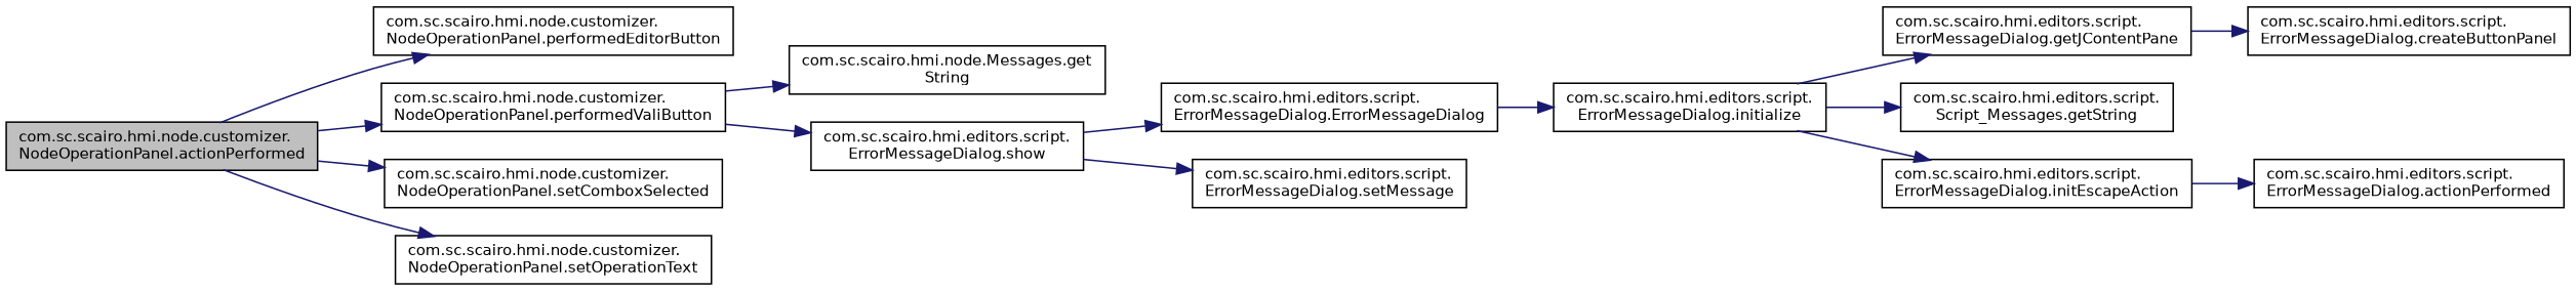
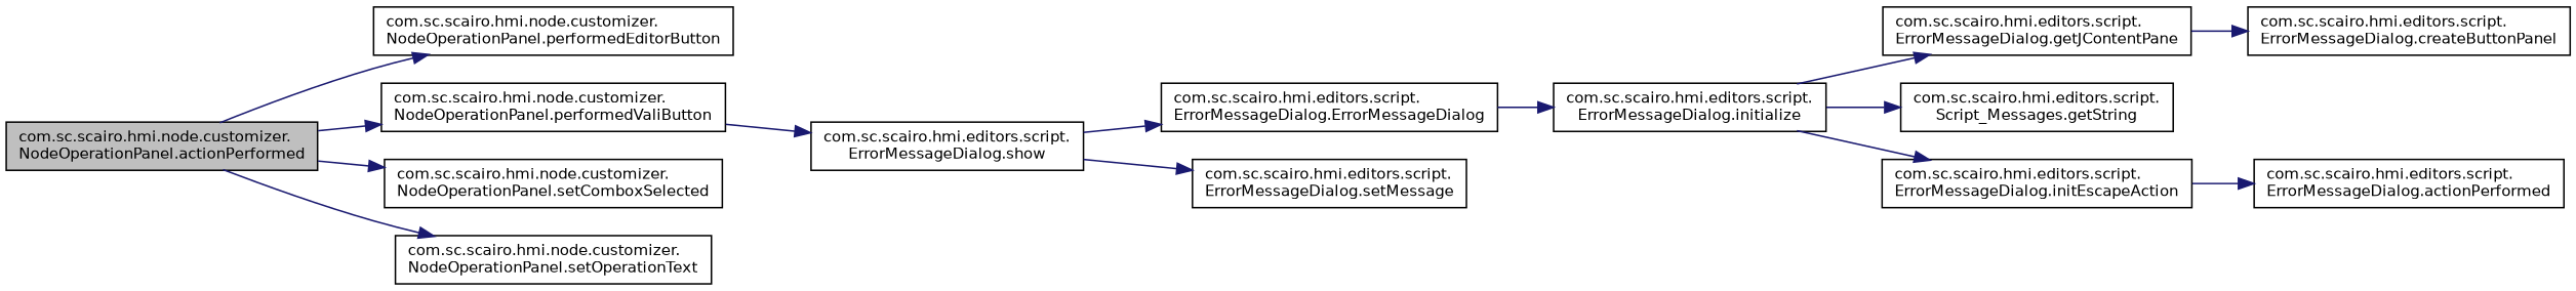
  digraph {
    rankdir=LR
    node [color=black fillcolor=white fontname=Helvetica fontsize=10 shape=record style=filled]
    edge [color=midnightblue fontname=Helvetica fontsize=10 labelfontname=Helvetica labelfontsize=10 style=solid]
    n1 [fillcolor=grey75 fontcolor=black height=0.2 label="com.sc.scairo.hmi.node.customizer.\lNodeOperationPanel.actionPerformed" width=0.4]
    n2 [height=0.2 label="com.sc.scairo.hmi.node.customizer.\lNodeOperationPanel.performedEditorButton" width=0.4]
    n3 [height=0.2 label="com.sc.scairo.hmi.node.customizer.\lNodeOperationPanel.performedValiButton" width=0.4]
    n4 [height=0.2 label="com.sc.scairo.hmi.node.customizer.\lNodeOperationPanel.setComboxSelected" width=0.4]
    n5 [height=0.2 label="com.sc.scairo.hmi.node.customizer.\lNodeOperationPanel.setOperationText" width=0.4]
-   n6 [height=0.2 label="com.sc.scairo.hmi.node.Messages.get\lString" width=0.4]
    n7 [height=0.2 label="com.sc.scairo.hmi.editors.script.\lErrorMessageDialog.show" width=0.4]
    n8 [height=0.2 label="com.sc.scairo.hmi.editors.script.\lErrorMessageDialog.ErrorMessageDialog" width=0.4]
    n9 [height=0.2 label="com.sc.scairo.hmi.editors.script.\lErrorMessageDialog.setMessage" width=0.4]
    n10 [height=0.2 label="com.sc.scairo.hmi.editors.script.\lErrorMessageDialog.initialize" width=0.4]
    n11 [height=0.2 label="com.sc.scairo.hmi.editors.script.\lErrorMessageDialog.getJContentPane" width=0.4]
    n12 [height=0.2 label="com.sc.scairo.hmi.editors.script.\lScript_Messages.getString" width=0.4]
    n13 [height=0.2 label="com.sc.scairo.hmi.editors.script.\lErrorMessageDialog.initEscapeAction" width=0.4]
    n14 [height=0.2 label="com.sc.scairo.hmi.editors.script.\lErrorMessageDialog.createButtonPanel" width=0.4]
    n15 [height=0.2 label="com.sc.scairo.hmi.editors.script.\lErrorMessageDialog.actionPerformed" width=0.4]
    n1 -> n2
    n1 -> n3
    n1 -> n4
    n1 -> n5
-   n3 -> n6
    n3 -> n7
    n7 -> n8
    n7 -> n9
    n8 -> n10
    n10 -> n11
    n10 -> n12
    n10 -> n13
    n11 -> n14
    n13 -> n15
  }
